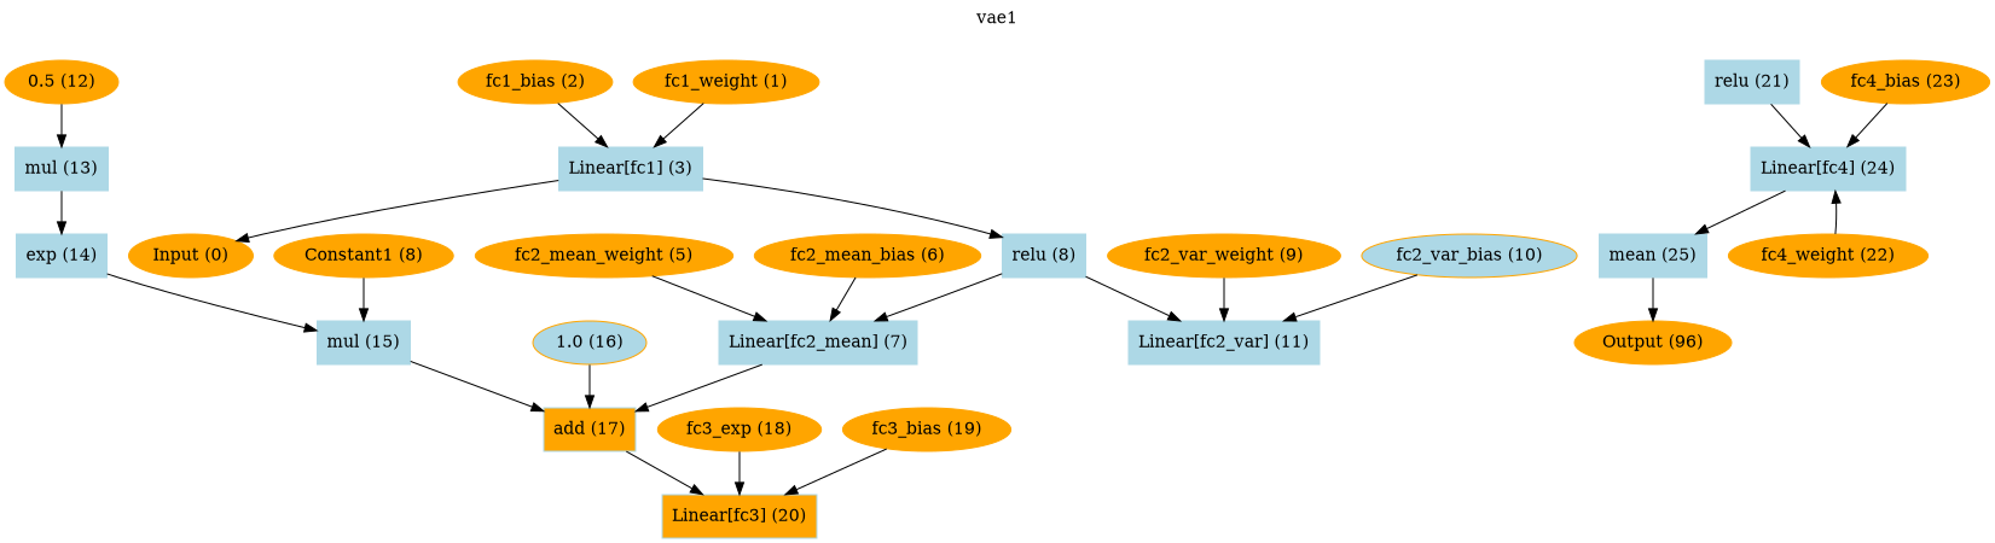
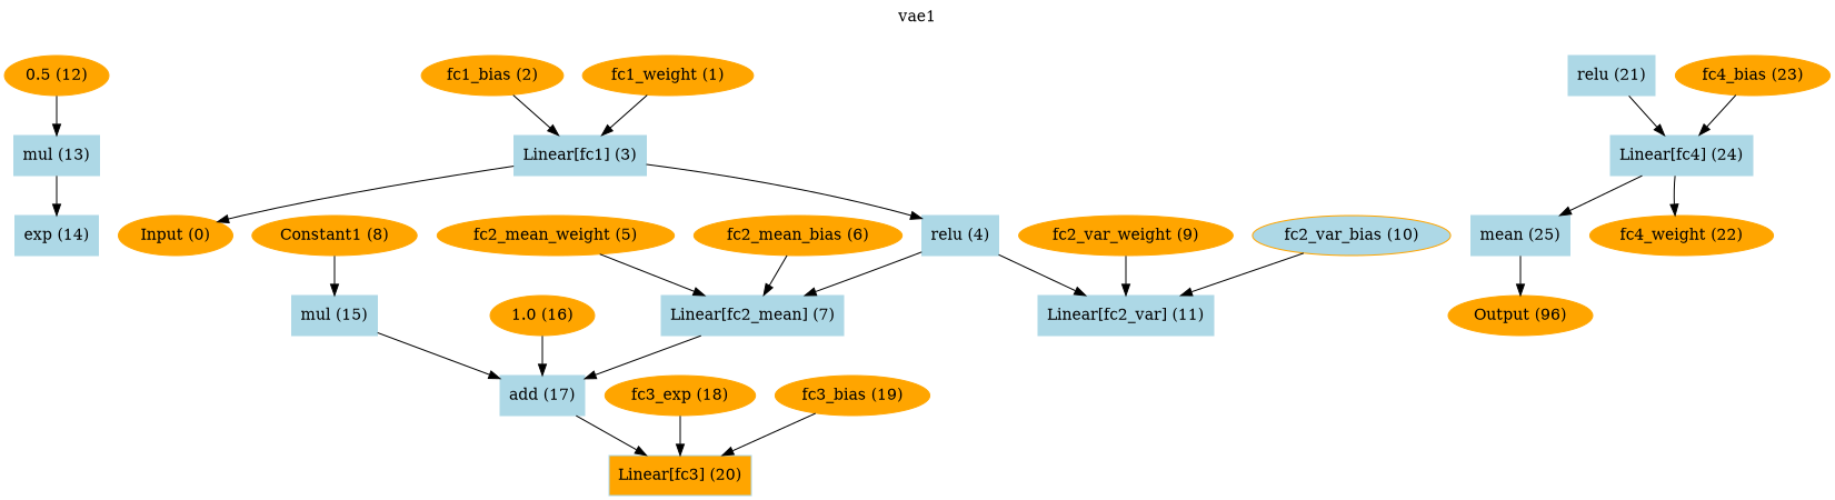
  digraph {
    label=vae1
    labelloc=t
    node [color=orange style=filled]
    n1 [label="Input (0)"]
    n2 [color=lightblue label="Linear[fc1] (3)" shape=box]
-   n3 [color=lightblue label="relu (8)" shape=box]
+   n3 [color=lightblue label="relu (4)" shape=box]
    n4 [label="fc1_weight (1)"]
    n5 [label="fc1_bias (2)"]
    n6 [color=lightblue label="Linear[fc2_mean] (7)" shape=box]
    n7 [color=lightblue label="Linear[fc2_var] (11)" shape=box]
-   n8 [color=lightblue label="add (17)" shape=box fillcolor=orange]
+   n8 [color=lightblue label="add (17)" shape=box]
    n9 [label="fc2_mean_weight (5)"]
    n10 [label="fc2_mean_bias (6)"]
    n11 [color=lightblue fillcolor=orange label="Linear[fc3] (20)" shape=box]
    n12 [label="Constant1 (8)"]
    n13 [color=lightblue label="mul (15)" shape=box]
    n14 [label="fc2_var_weight (9)"]
    n15 [fillcolor=lightblue label="fc2_var_bias (10)"]
    n16 [color=lightblue label="mul (13)" shape=box]
    n17 [color=lightblue label="exp (14)" shape=box]
    n18 [label="0.5 (12)"]
-   n19 [label="1.0 (16)" fillcolor=lightblue]
+   n19 [label="1.0 (16)"]
    n20 [label="fc3_exp (18)"]
    n21 [label="fc3_bias (19)"]
    n22 [color=lightblue label="relu (21)" shape=box]
    n23 [color=lightblue label="Linear[fc4] (24)" shape=box]
    n24 [color=lightblue label="mean (25)" shape=box]
    n25 [label="fc4_weight (22)"]
    n26 [label="fc4_bias (23)"]
    n27 [label="Output (96)"]
    n2 -> n1
    n2 -> n3
    n3 -> n6
    n3 -> n7
    n4 -> n2
    n5 -> n2
    n6 -> n8
    n8 -> n11
    n9 -> n6
    n10 -> n6
    n12 -> n13
    n13 -> n8
    n14 -> n7
    n15 -> n7
    n16 -> n17
-   n17 -> n13
    n18 -> n16
    n19 -> n8
    n20 -> n11
    n21 -> n11
    n22 -> n23
    n23 -> n24
    n24 -> n27
-   n25 -> n23
+   n23 -> n25
    n26 -> n23
  }
